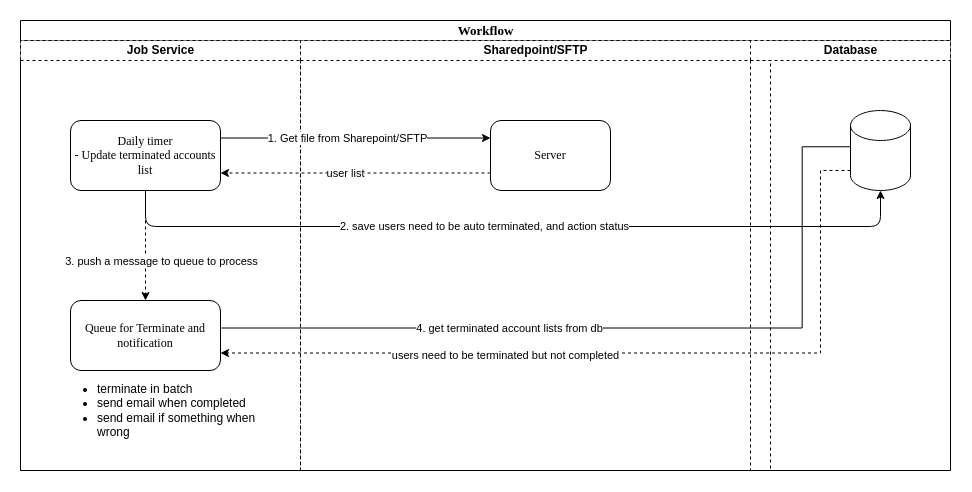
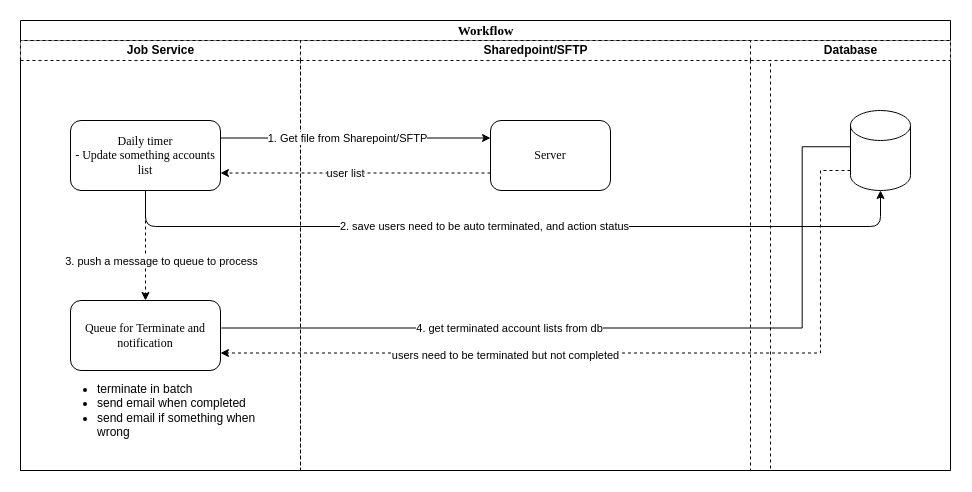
  <mxCell id="0" />
  <mxCell id="1" parent="0" />
  <mxCell id="2" value="&lt;font style=&quot;font-size: 13px;&quot;&gt;Workflow&lt;/font&gt;" style="swimlane;html=1;childLayout=stackLayout;startSize=20;rounded=0;shadow=0;labelBackgroundColor=none;strokeWidth=1;fontFamily=Verdana;fontSize=8;align=center;" parent="1" vertex="1"><mxGeometry x="20" y="20" width="930" height="450" as="geometry" /></mxCell>
  <mxCell id="3" value="Job Service" style="swimlane;html=1;startSize=20;dashed=1;" parent="2" vertex="1"><mxGeometry y="20" width="280" height="430" as="geometry" /></mxCell>
- <mxCell id="4" value="&lt;font style=&quot;font-size: 12px;&quot;&gt;Daily timer&lt;/font&gt;&lt;div&gt;&lt;span style=&quot;font-size: 12px;&quot;&gt;- Update terminated accounts list&lt;/span&gt;&lt;/div&gt;" style="rounded=1;whiteSpace=wrap;html=1;shadow=0;labelBackgroundColor=none;strokeWidth=1;fontFamily=Verdana;fontSize=8;align=center;" parent="3" vertex="1"><mxGeometry x="50" y="80" width="150" height="70" as="geometry" /></mxCell>
+ <mxCell id="4" value="&lt;font style=&quot;font-size: 12px;&quot;&gt;Daily timer&lt;/font&gt;&lt;div&gt;&lt;span style=&quot;font-size: 12px;&quot;&gt;- Update something accounts list&lt;/span&gt;&lt;/div&gt;" style="rounded=1;whiteSpace=wrap;html=1;shadow=0;labelBackgroundColor=none;strokeWidth=1;fontFamily=Verdana;fontSize=8;align=center;" parent="3" vertex="1"><mxGeometry x="50" y="80" width="150" height="70" as="geometry" /></mxCell>
  <mxCell id="5" value="&lt;span style=&quot;font-size: 12px;&quot;&gt;Queue for&amp;nbsp;&lt;/span&gt;&lt;span style=&quot;font-size: 12px; background-color: initial;&quot;&gt;Terminate and notification&lt;/span&gt;" style="rounded=1;whiteSpace=wrap;html=1;shadow=0;labelBackgroundColor=none;strokeWidth=1;fontFamily=Verdana;fontSize=8;align=center;" vertex="1" parent="3"><mxGeometry x="50" y="260" width="150" height="70" as="geometry" /></mxCell>
  <mxCell id="6" value="&lt;ul&gt;&lt;li&gt;terminate in batch&lt;/li&gt;&lt;li&gt;send email when completed&lt;/li&gt;&lt;li&gt;send email if something when wrong&lt;/li&gt;&lt;/ul&gt;" style="text;html=1;align=left;verticalAlign=middle;whiteSpace=wrap;rounded=0;" vertex="1" parent="3"><mxGeometry x="35" y="330" width="210" height="80" as="geometry" /></mxCell>
  <mxCell id="7" value="" style="endArrow=classic;html=1;rounded=0;exitX=0.5;exitY=1;exitDx=0;exitDy=0;entryX=0.5;entryY=0;entryDx=0;entryDy=0;dashed=1;" edge="1" parent="3" source="4" target="5"><mxGeometry width="50" height="50" relative="1" as="geometry"><mxPoint x="410" y="190" as="sourcePoint" /><mxPoint x="460" y="140" as="targetPoint" /></mxGeometry></mxCell>
  <mxCell id="8" value="3. push a message to queue to process" style="edgeLabel;html=1;align=center;verticalAlign=middle;resizable=0;points=[];" vertex="1" connectable="0" parent="7"><mxGeometry x="0.091" y="-1" relative="1" as="geometry"><mxPoint x="16" y="10" as="offset" /></mxGeometry></mxCell>
  <mxCell id="9" value="Sharedpoint/SFTP" style="swimlane;html=1;startSize=20;swimlaneLine=1;dashed=1;" vertex="1" parent="2"><mxGeometry x="280" y="20" width="470" height="430" as="geometry" /></mxCell>
  <mxCell id="10" value="&lt;font style=&quot;font-size: 12px;&quot;&gt;Server&lt;/font&gt;" style="rounded=1;whiteSpace=wrap;html=1;shadow=0;labelBackgroundColor=none;strokeWidth=1;fontFamily=Verdana;fontSize=8;align=center;" vertex="1" parent="9"><mxGeometry x="190" y="80" width="120" height="70" as="geometry" /></mxCell>
  <mxCell id="11" value="" style="endArrow=classic;html=1;rounded=0;edgeStyle=elbowEdgeStyle;exitX=1.006;exitY=0.393;exitDx=0;exitDy=0;entryX=-0.028;entryY=0.594;entryDx=0;entryDy=0;entryPerimeter=0;exitPerimeter=0;" edge="1" parent="9" source="5"><mxGeometry width="50" height="50" relative="1" as="geometry"><mxPoint x="-58.32" y="283.74" as="sourcePoint" /><mxPoint x="570.0" y="106.26" as="targetPoint" /><Array as="points"><mxPoint x="501.68" y="198.74" /></Array></mxGeometry></mxCell>
  <mxCell id="12" value="4. get terminated account lists from db" style="edgeLabel;html=1;align=center;verticalAlign=middle;resizable=0;points=[];" vertex="1" connectable="0" parent="11"><mxGeometry x="-0.361" y="-4" relative="1" as="geometry"><mxPoint x="23" y="-4" as="offset" /></mxGeometry></mxCell>
  <mxCell id="13" value="" style="endArrow=classic;html=1;rounded=0;entryX=1;entryY=0.75;entryDx=0;entryDy=0;exitX=0;exitY=0.75;exitDx=0;exitDy=0;dashed=1;" edge="1" parent="2" source="10" target="4"><mxGeometry width="50" height="50" relative="1" as="geometry"><mxPoint x="360" y="210" as="sourcePoint" /><mxPoint x="410" y="160" as="targetPoint" /></mxGeometry></mxCell>
  <mxCell id="14" value="user list" style="edgeLabel;html=1;align=center;verticalAlign=middle;resizable=0;points=[];" vertex="1" connectable="0" parent="13"><mxGeometry x="0.25" y="3" relative="1" as="geometry"><mxPoint x="23" y="-3" as="offset" /></mxGeometry></mxCell>
  <mxCell id="15" style="edgeStyle=orthogonalEdgeStyle;rounded=0;orthogonalLoop=1;jettySize=auto;html=1;entryX=0;entryY=0.25;entryDx=0;entryDy=0;exitX=1;exitY=0.25;exitDx=0;exitDy=0;" edge="1" parent="2" source="4" target="10"><mxGeometry relative="1" as="geometry"><mxPoint x="330" y="170" as="targetPoint" /><Array as="points" /></mxGeometry></mxCell>
  <mxCell id="16" value="1. Get file from Sharepoint/SFTP" style="edgeLabel;html=1;align=center;verticalAlign=middle;resizable=0;points=[];" vertex="1" connectable="0" parent="15"><mxGeometry x="-0.281" y="-3" relative="1" as="geometry"><mxPoint x="29" y="-3" as="offset" /></mxGeometry></mxCell>
  <mxCell id="17" value="Database" style="swimlane;html=1;startSize=20;dashed=1;" vertex="1" parent="1"><mxGeometry x="750" y="40" width="200" height="430" as="geometry" /></mxCell>
  <mxCell id="18" value="" style="shape=cylinder3;whiteSpace=wrap;html=1;boundedLbl=1;backgroundOutline=1;size=15;" vertex="1" parent="17"><mxGeometry x="100" y="70" width="60" height="80" as="geometry" /></mxCell>
  <mxCell id="19" value="" style="endArrow=classic;html=1;rounded=1;edgeStyle=orthogonalEdgeStyle;curved=0;exitX=0.5;exitY=1;exitDx=0;exitDy=0;" edge="1" parent="1" source="4" target="18"><mxGeometry width="50" height="50" relative="1" as="geometry"><mxPoint x="150" y="220" as="sourcePoint" /><mxPoint x="520" y="250" as="targetPoint" /><Array as="points"><mxPoint x="145" y="226" /><mxPoint x="880" y="226" /></Array></mxGeometry></mxCell>
  <mxCell id="20" value="2. save users need to be auto terminated, and action status" style="edgeLabel;html=1;align=center;verticalAlign=middle;resizable=0;points=[];" vertex="1" connectable="0" parent="19"><mxGeometry x="-0.26" y="-1" relative="1" as="geometry"><mxPoint x="75" y="-2" as="offset" /></mxGeometry></mxCell>
  <mxCell id="21" value="" style="endArrow=classic;html=1;rounded=0;exitX=0;exitY=0.75;exitDx=0;exitDy=0;exitPerimeter=0;edgeStyle=elbowEdgeStyle;entryX=1;entryY=0.75;entryDx=0;entryDy=0;dashed=1;" edge="1" parent="1" source="18" target="5"><mxGeometry width="50" height="50" relative="1" as="geometry"><mxPoint x="430" y="230" as="sourcePoint" /><mxPoint x="480" y="180" as="targetPoint" /><Array as="points"><mxPoint x="820" y="260" /></Array></mxGeometry></mxCell>
  <mxCell id="22" value="users need to be terminated but not completed" style="edgeLabel;html=1;align=center;verticalAlign=middle;resizable=0;points=[];" vertex="1" connectable="0" parent="21"><mxGeometry x="0.36" y="2" relative="1" as="geometry"><mxPoint x="25" as="offset" /></mxGeometry></mxCell>
